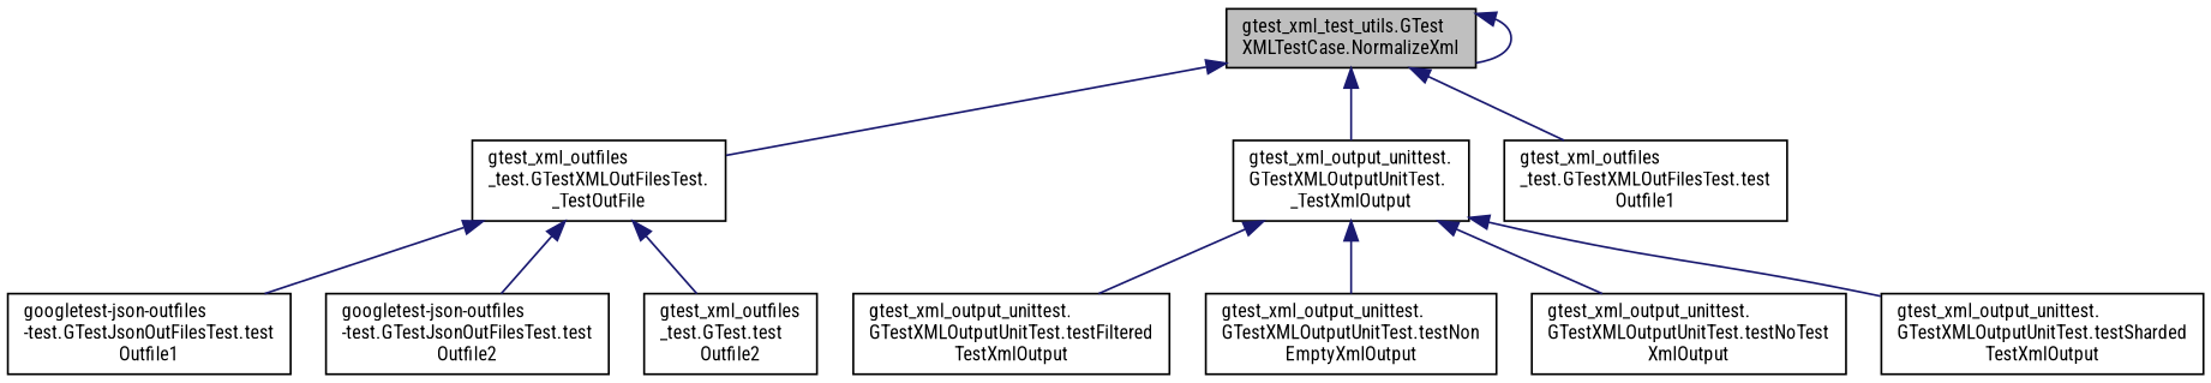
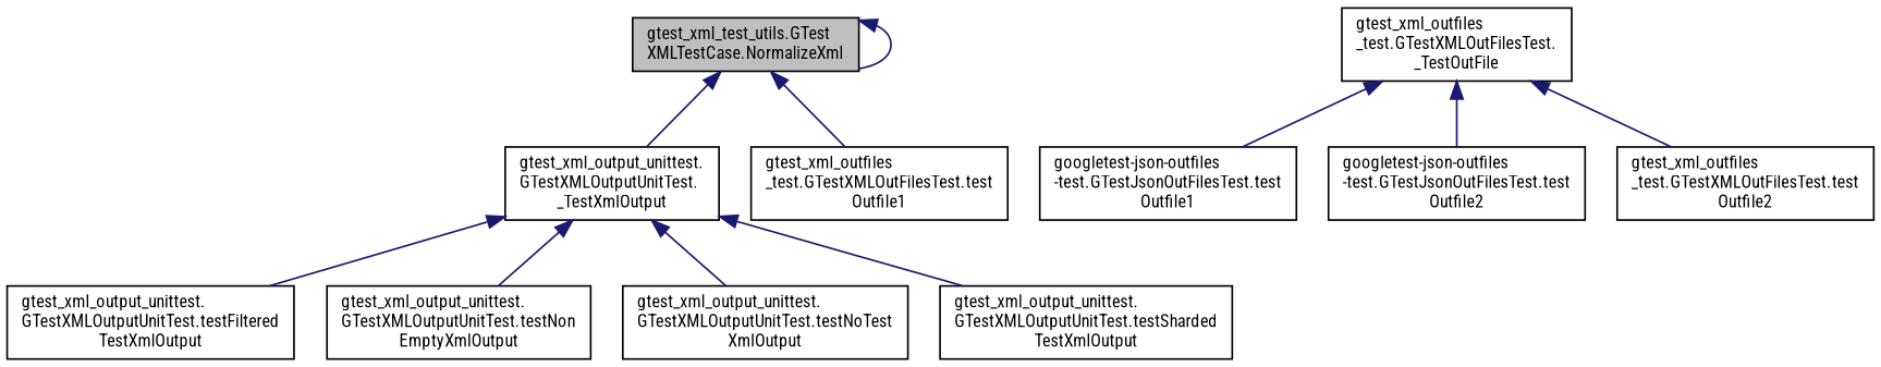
  digraph {
    fontname="Roboto Condensed"
    rankdir=TB
    node [color=black fontname="Roboto Condensed" fontsize=10 shape=record]
    edge [color=midnightblue dir=back fontname="Roboto Condensed" fontsize=10 labelfontname=Helvetica labelfontsize=10 style=solid]
    n1 [fillcolor=grey75 fontcolor=black height=0.2 label="gtest_xml_test_utils.GTest\lXMLTestCase.NormalizeXml" style=filled width=0.4]
    n2 [height=0.2 label="gtest_xml_outfiles\l_test.GTestXMLOutFilesTest.\l_TestOutFile" width=0.4]
    n3 [height=0.2 label="gtest_xml_output_unittest.\lGTestXMLOutputUnitTest.\l_TestXmlOutput" width=0.4]
    n4 [height=0.2 label="gtest_xml_outfiles\l_test.GTestXMLOutFilesTest.test\lOutfile1" width=0.4]
    n5 [height=0.2 label="googletest-json-outfiles\l-test.GTestJsonOutFilesTest.test\lOutfile1" width=0.4]
    n6 [height=0.2 label="googletest-json-outfiles\l-test.GTestJsonOutFilesTest.test\lOutfile2" width=0.4]
-   n7 [height=0.2 label="gtest_xml_outfiles\l_test.GTest.test\lOutfile2" width=0.4]
+   n7 [height=0.2 label="gtest_xml_outfiles\l_test.GTestXMLOutFilesTest.test\lOutfile2" width=0.4]
    n8 [height=0.2 label="gtest_xml_output_unittest.\lGTestXMLOutputUnitTest.testFiltered\lTestXmlOutput" width=0.4]
    n9 [height=0.2 label="gtest_xml_output_unittest.\lGTestXMLOutputUnitTest.testNon\lEmptyXmlOutput" width=0.4]
    n10 [height=0.2 label="gtest_xml_output_unittest.\lGTestXMLOutputUnitTest.testNoTest\lXmlOutput" width=0.4]
    n11 [height=0.2 label="gtest_xml_output_unittest.\lGTestXMLOutputUnitTest.testSharded\lTestXmlOutput" width=0.4]
    n1 -> n1
-   n1 -> n2
    n1 -> n3
    n1 -> n4
    n2 -> n5
    n2 -> n6
    n2 -> n7
    n3 -> n8
    n3 -> n9
    n3 -> n10
    n3 -> n11
  }
